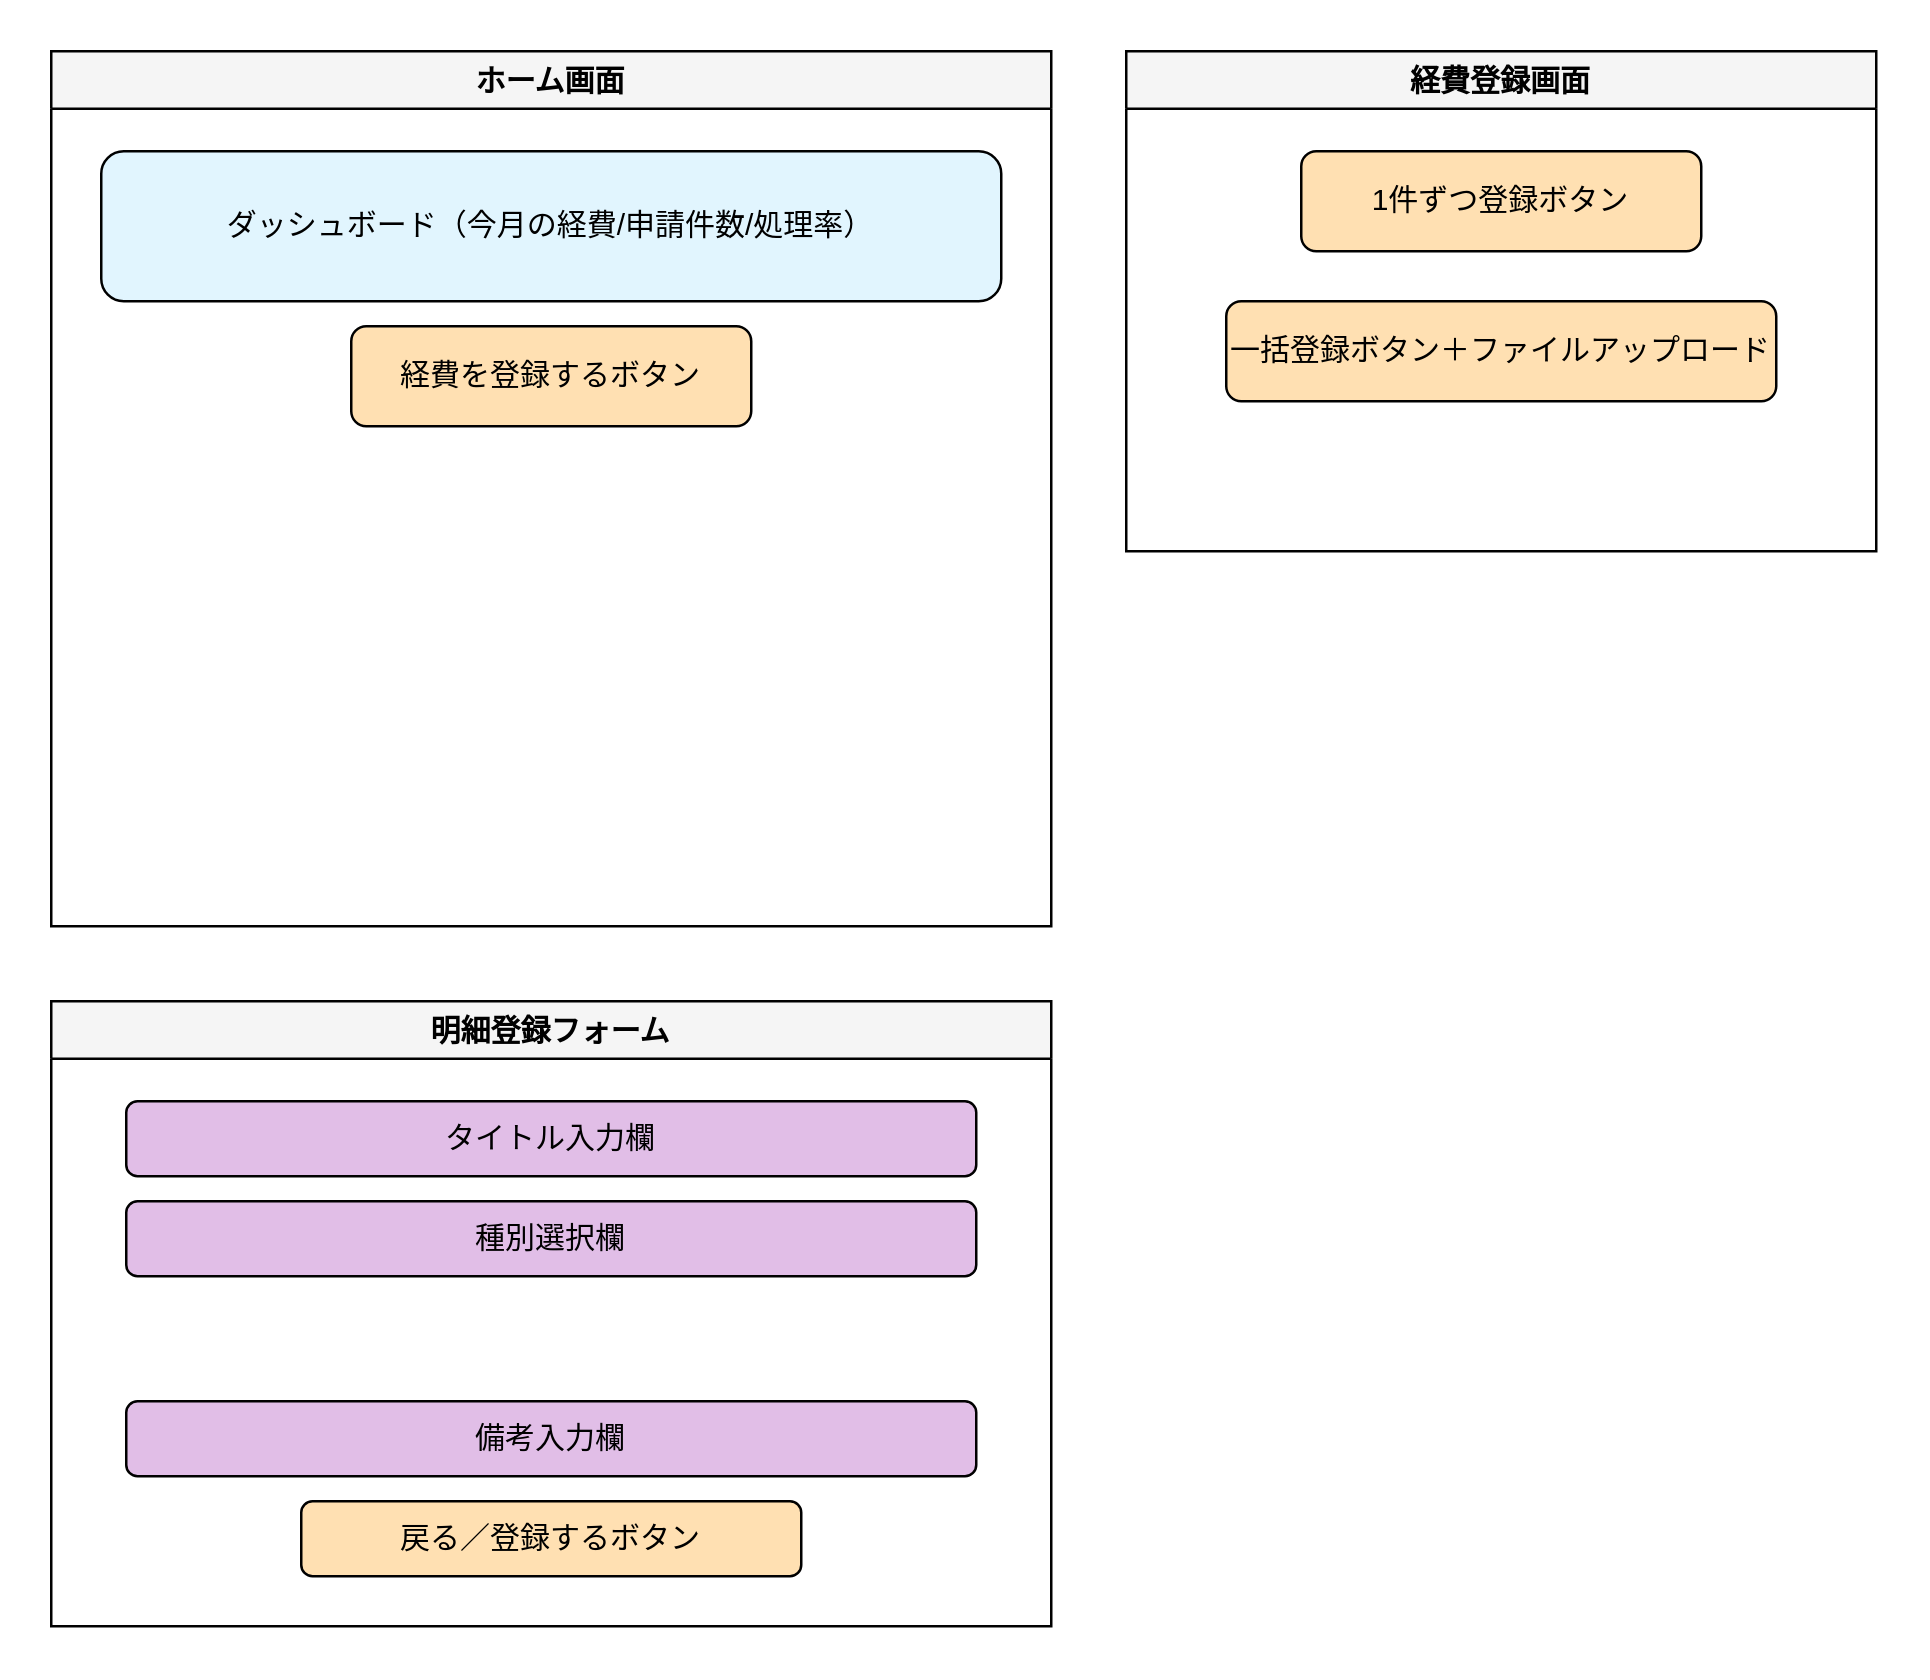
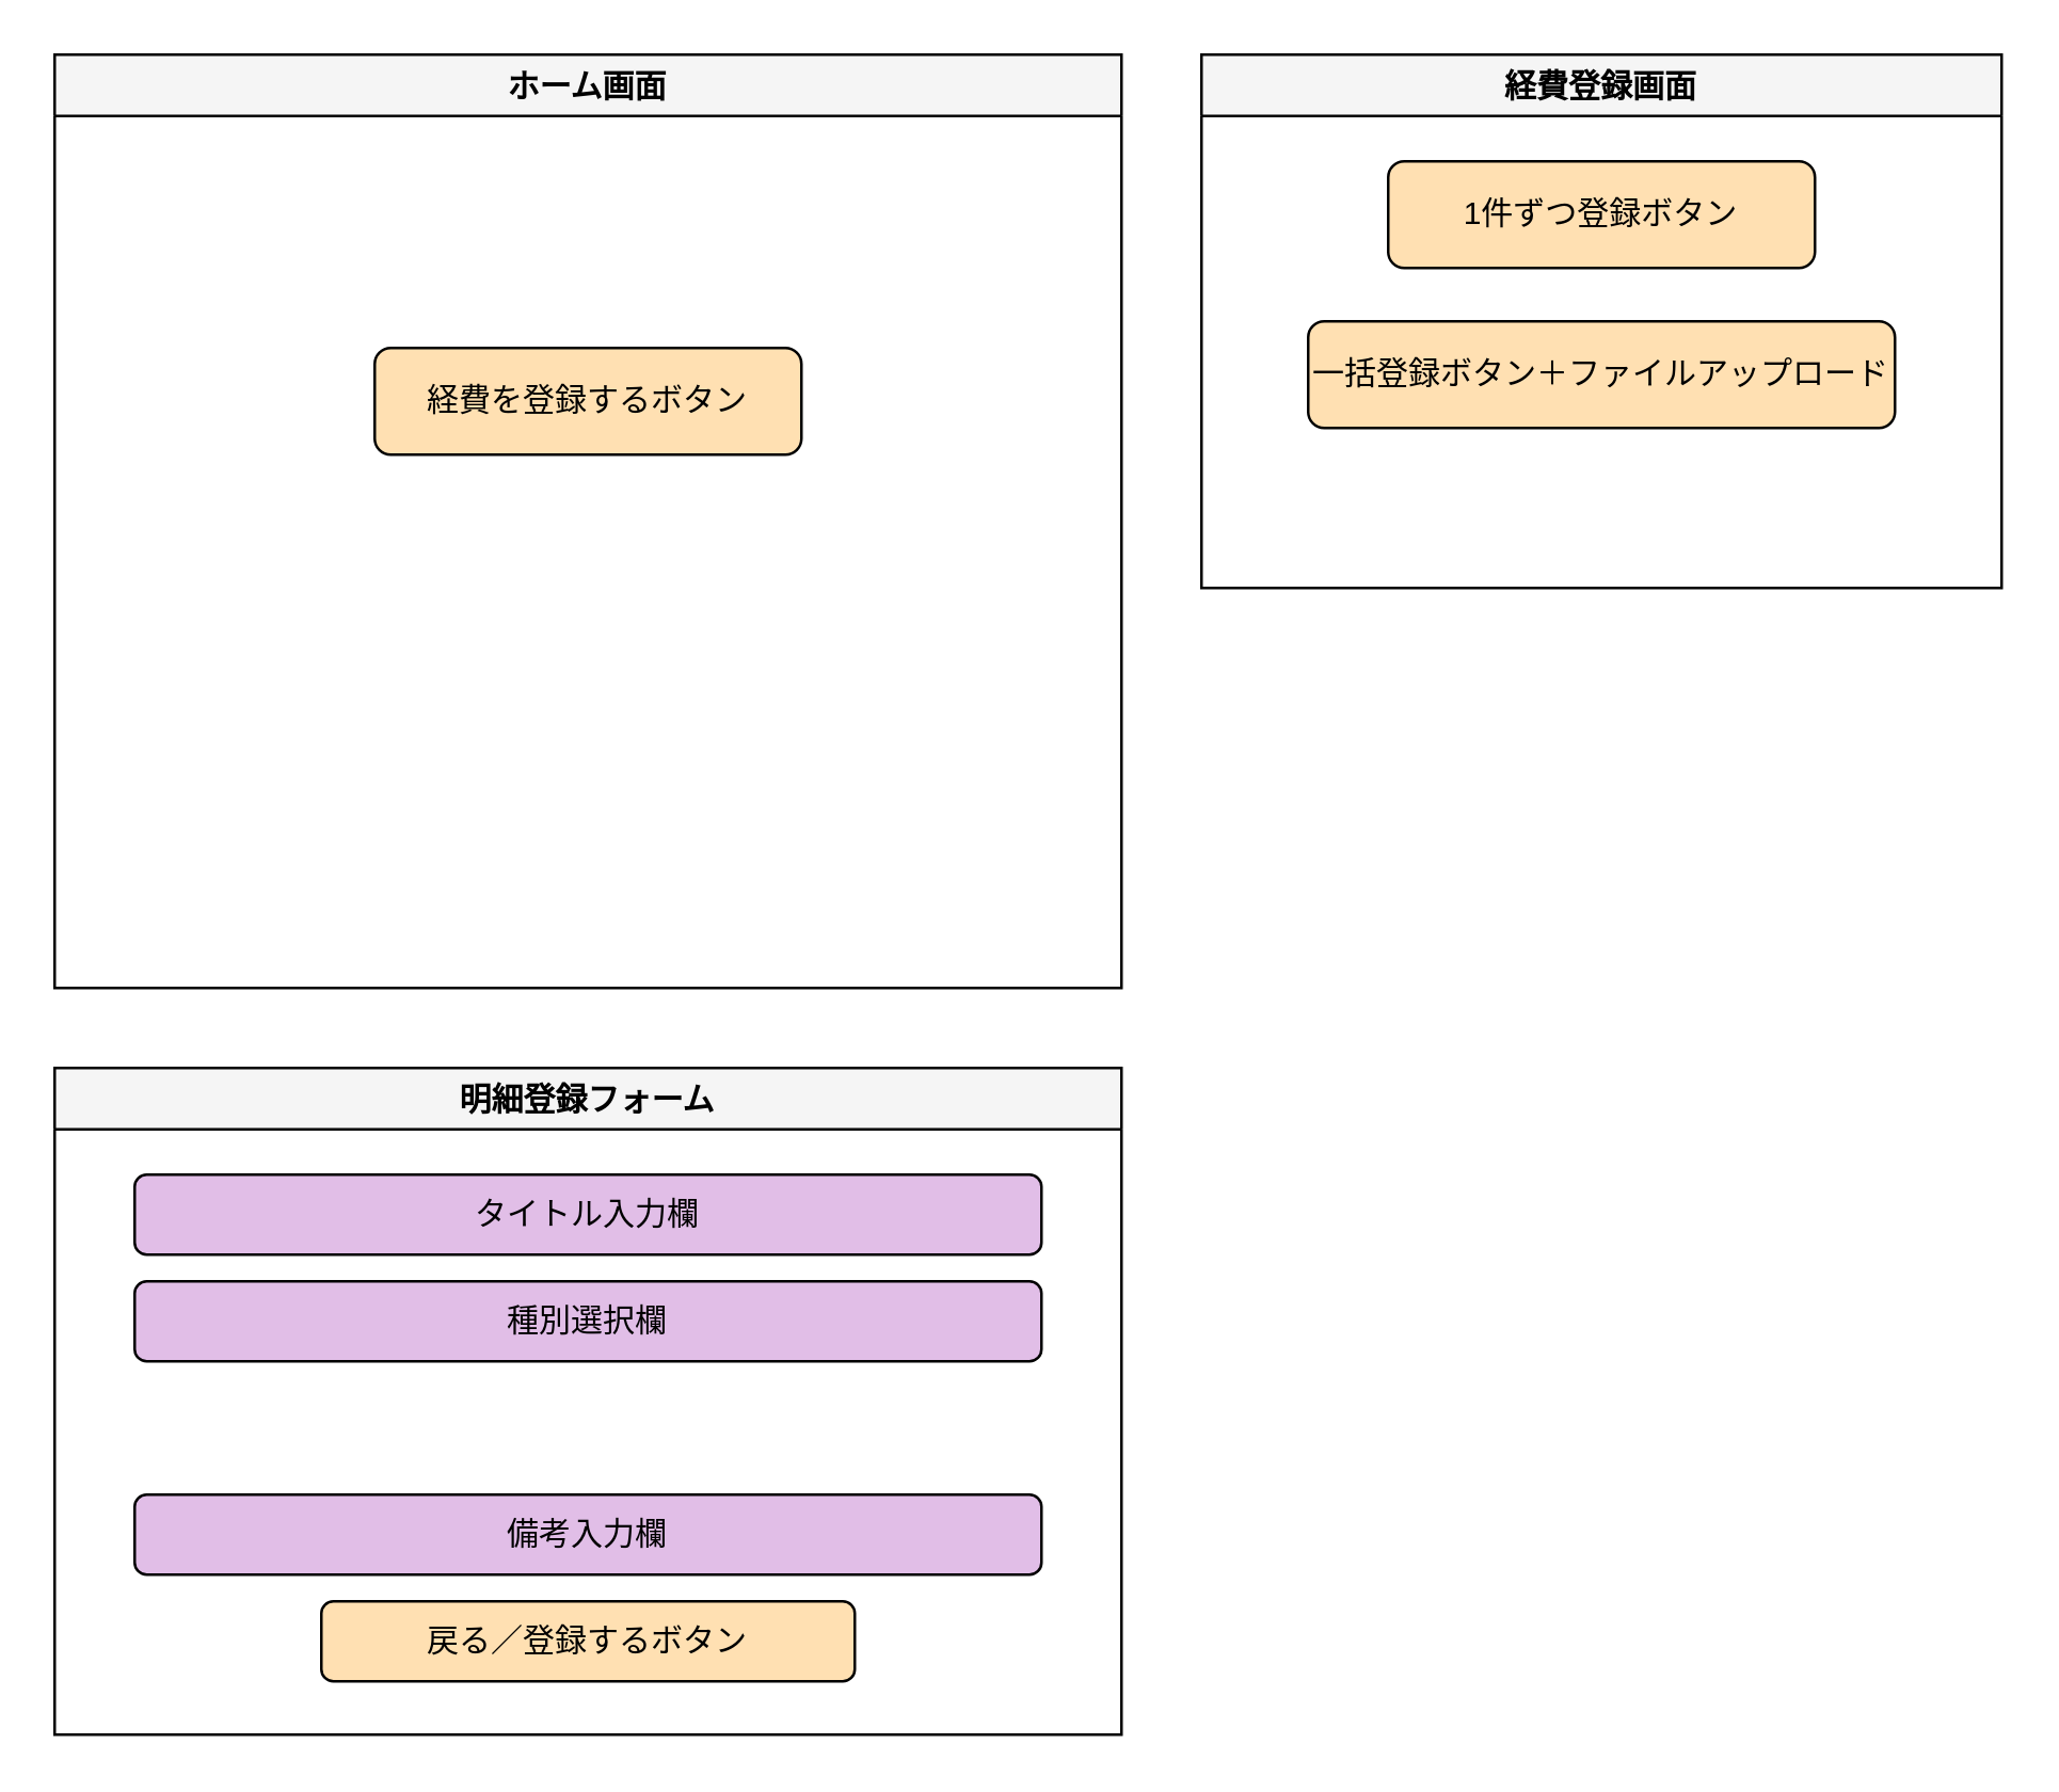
  <mxCell id="0" />
  <mxCell id="1" parent="0" />
  <mxCell id="2" value="ホーム画面" style="swimlane;fillColor=#f5f5f5;" vertex="1" parent="1"><mxGeometry x="20" y="20" width="400" height="350" as="geometry" /></mxCell>
- <mxCell id="3" value="ダッシュボード（今月の経費/申請件数/処理率）" style="rounded=1;whiteSpace=wrap;html=1;fillColor=#e1f5fe;" vertex="1" parent="2"><mxGeometry x="20" y="40" width="360" height="60" as="geometry" /></mxCell>
  <mxCell id="4" value="経費を登録するボタン" style="rounded=1;whiteSpace=wrap;html=1;fillColor=#ffe0b2;" vertex="1" parent="2"><mxGeometry x="120" y="110" width="160" height="40" as="geometry" /></mxCell>
  <mxCell id="5" value="経費登録画面" style="swimlane;fillColor=#f5f5f5;" vertex="1" parent="1"><mxGeometry x="450" y="20" width="300" height="200" as="geometry" /></mxCell>
  <mxCell id="6" value="1件ずつ登録ボタン" style="rounded=1;whiteSpace=wrap;html=1;fillColor=#ffe0b2;" vertex="1" parent="5"><mxGeometry x="70" y="40" width="160" height="40" as="geometry" /></mxCell>
  <mxCell id="7" value="一括登録ボタン＋ファイルアップロード" style="rounded=1;whiteSpace=wrap;html=1;fillColor=#ffe0b2;" vertex="1" parent="5"><mxGeometry x="40" y="100" width="220" height="40" as="geometry" /></mxCell>
  <mxCell id="8" value="明細登録フォーム" style="swimlane;fillColor=#f5f5f5;" vertex="1" parent="1"><mxGeometry x="20" y="400" width="400" height="250" as="geometry" /></mxCell>
  <mxCell id="9" value="タイトル入力欄" style="rounded=1;whiteSpace=wrap;html=1;fillColor=#e1bee7;" vertex="1" parent="8"><mxGeometry x="30" y="40" width="340" height="30" as="geometry" /></mxCell>
  <mxCell id="10" value="種別選択欄" style="rounded=1;whiteSpace=wrap;html=1;fillColor=#e1bee7;" vertex="1" parent="8"><mxGeometry x="30" y="80" width="340" height="30" as="geometry" /></mxCell>
  <mxCell id="11" value="備考入力欄" style="rounded=1;whiteSpace=wrap;html=1;fillColor=#e1bee7;" vertex="1" parent="8"><mxGeometry x="30" y="160" width="340" height="30" as="geometry" /></mxCell>
  <mxCell id="12" value="戻る／登録するボタン" style="rounded=1;whiteSpace=wrap;html=1;fillColor=#ffe0b2;" vertex="1" parent="8"><mxGeometry x="100" y="200" width="200" height="30" as="geometry" /></mxCell>
